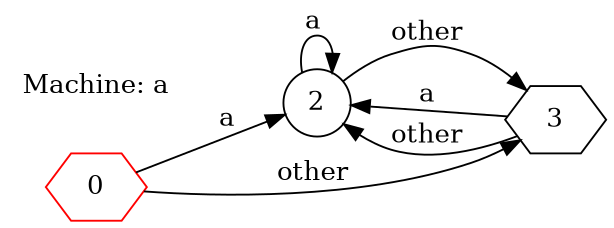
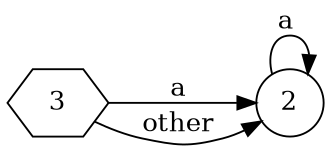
  digraph {
    rankdir=LR
    node [shape=hexagon]
-   0 [color=red style=circle]
    2 [shape=circle]
    n3 [label=3]
-   "Machine: a" [shape=plaintext]
-   0 -> 2 [label="a "]
-   0 -> n3 [label="other "]
    2 -> 2 [label="a "]
-   2 -> n3 [label="other "]
    n3 -> 2 [label="a "]
    n3 -> 2 [label="other "]
  }
